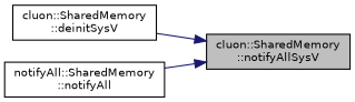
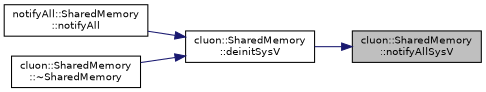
  digraph {
    rankdir=RL
    node [color=black fillcolor=white fontname=Helvetica fontsize=10 shape=record style=filled]
    edge [color=midnightblue dir=back fontname=Helvetica fontsize=10 labelfontname=Helvetica labelfontsize=10 style=solid]
    n1 [fillcolor=grey75 fontcolor=black height=0.2 label="cluon::SharedMemory\l::notifyAllSysV" width=0.4]
    n2 [height=0.2 label="cluon::SharedMemory\l::deinitSysV" width=0.4]
    n3 [height=0.2 label="notifyAll::SharedMemory\l::notifyAll" width=0.4]
+   n4 [height=0.2 label="cluon::SharedMemory\l::~SharedMemory" width=0.4]
    n1 -> n2
-   n1 -> n3
+   n2 -> n3
+   n2 -> n4
  }
